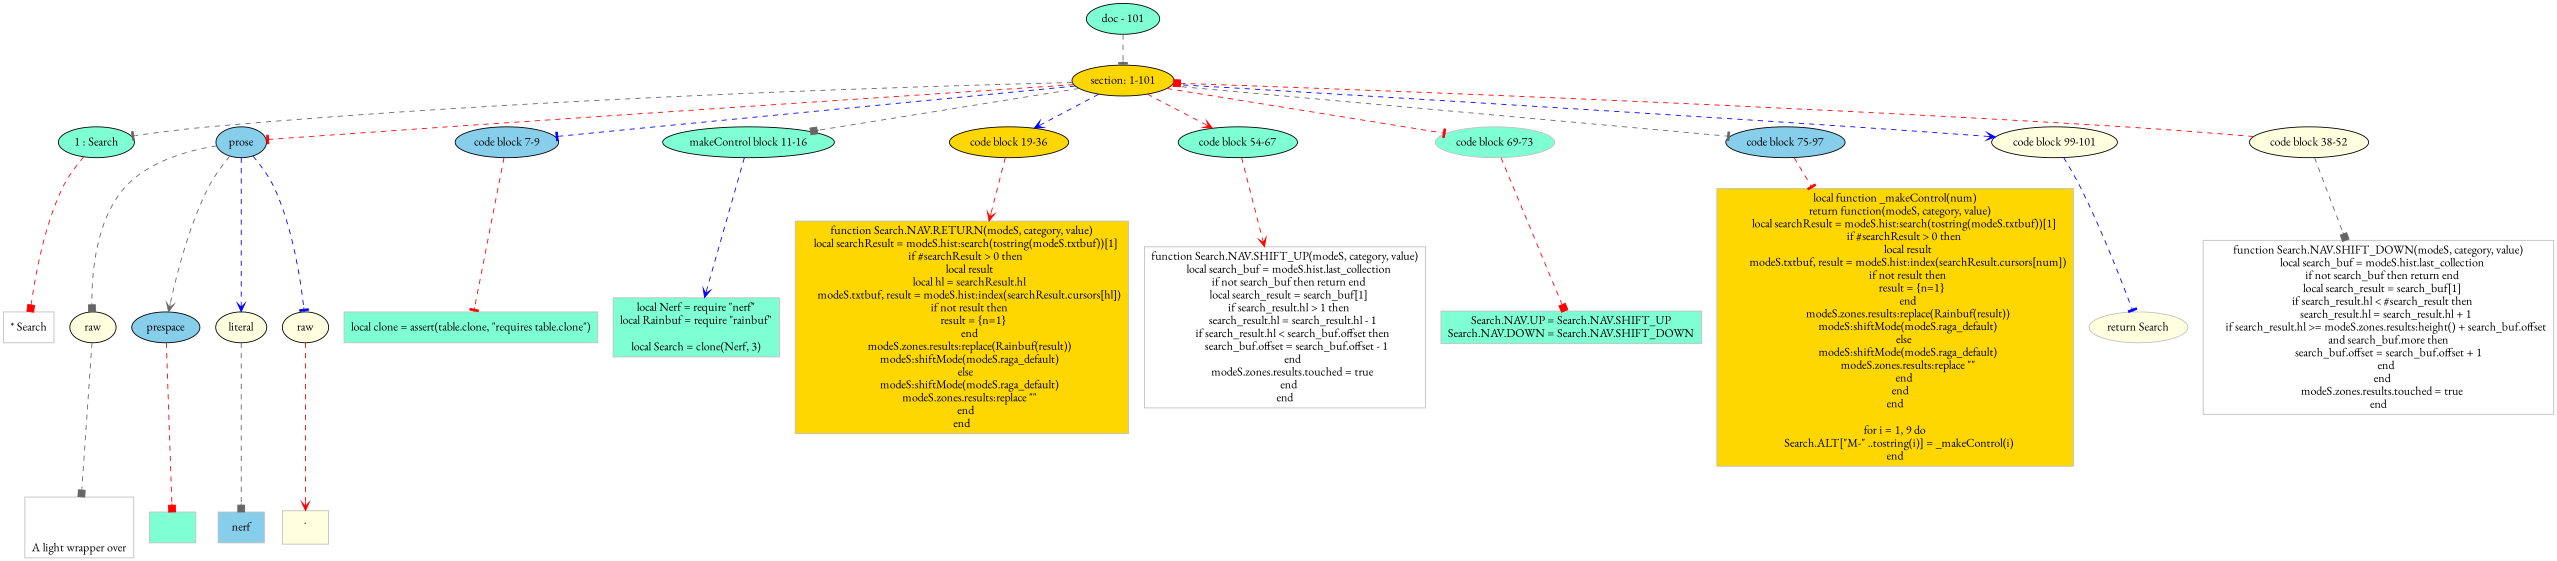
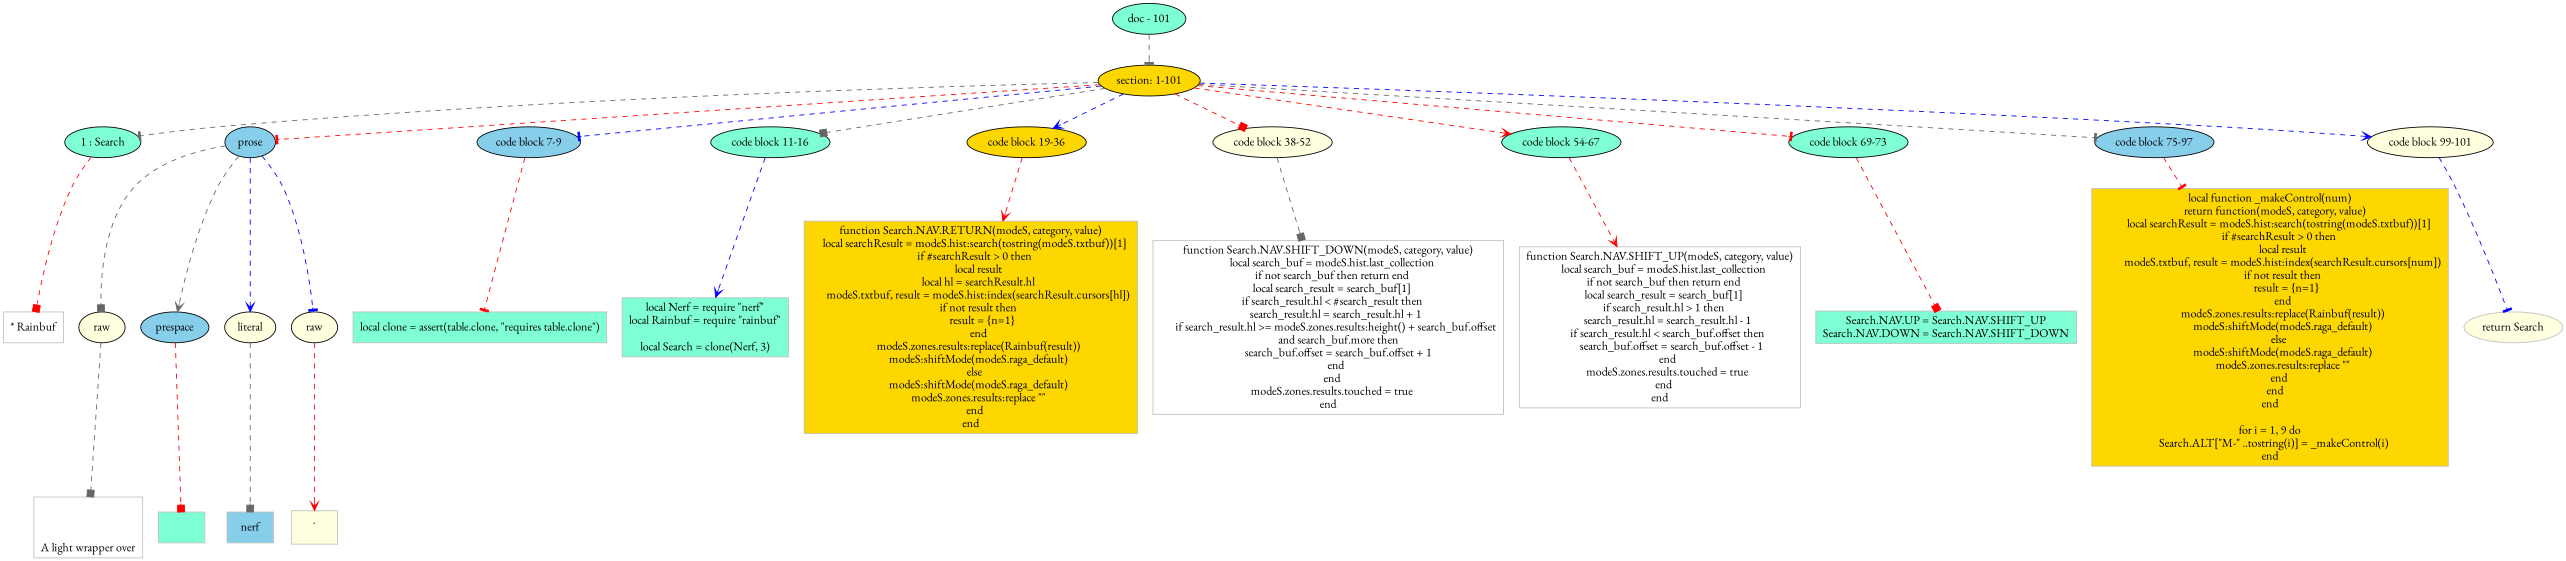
  digraph {
    fontname="EB Garamond"
    node [fillcolor=aquamarine fontname="EB Garamond" style=filled]
    edge [arrowhead=tee color=red fontname="EB Garamond" style=dashed]
    n1 [fillcolor=gold label="section: 1-101"]
    n2 [label="1 : Search"]
    n3 [fillcolor=skyblue label=prose]
    n4 [fillcolor=skyblue label="code block 7-9"]
-   n5 [label="makeControl block 11-16"]
+   n5 [label="code block 11-16"]
    n6 [fillcolor=gold label="code block 19-36"]
    n7 [fillcolor=lightyellow label="code block 38-52"]
    n8 [label="code block 54-67"]
-   n9 [label="code block 69-73" color=Gray]
+   n9 [label="code block 69-73"]
    n10 [fillcolor=skyblue label="code block 75-97"]
    n11 [fillcolor=lightyellow label="code block 99-101"]
    n12 [fillcolor=lightyellow label=raw]
    n13 [fillcolor=skyblue label=prespace]
    n14 [fillcolor=lightyellow label=literal]
    n15 [fillcolor=lightyellow label=raw]
-   n16 [color=Gray fillcolor=white label="* Search" shape=rectangle]
+   n16 [color=Gray fillcolor=white label="* Rainbuf" shape=rectangle]
    n17 [color=Gray label="local clone = assert(table.clone, \"requires table.clone\")" shape=rectangle]
    n18 [color=Gray label="local Nerf = require \"nerf\"\nlocal Rainbuf = require \"rainbuf\"\n\nlocal Search = clone(Nerf, 3)" shape=rectangle]
    n19 [color=Gray fillcolor=gold label="function Search.NAV.RETURN(modeS, category, value)\n   local searchResult = modeS.hist:search(tostring(modeS.txtbuf))[1]\n   if #searchResult > 0 then\n      local result\n      local hl = searchResult.hl\n      modeS.txtbuf, result = modeS.hist:index(searchResult.cursors[hl])\n      if not result then\n         result = {n=1}\n      end\n      modeS.zones.results:replace(Rainbuf(result))\n      modeS:shiftMode(modeS.raga_default)\n   else\n      modeS:shiftMode(modeS.raga_default)\n      modeS.zones.results:replace \"\"\n   end\nend" shape=rectangle]
    n20 [color=Gray fillcolor=white label="function Search.NAV.SHIFT_DOWN(modeS, category, value)\n   local search_buf = modeS.hist.last_collection\n   if not search_buf then return end\n   local search_result = search_buf[1]\n   if search_result.hl < #search_result then\n      search_result.hl = search_result.hl + 1\n      if search_result.hl >= modeS.zones.results:height() + search_buf.offset\n        and search_buf.more then\n        search_buf.offset = search_buf.offset + 1\n      end\n   end\n   modeS.zones.results.touched = true\nend" shape=rectangle]
    n21 [color=Gray fillcolor=white label="function Search.NAV.SHIFT_UP(modeS, category, value)\n   local search_buf = modeS.hist.last_collection\n   if not search_buf then return end\n   local search_result = search_buf[1]\n   if search_result.hl > 1 then\n      search_result.hl = search_result.hl - 1\n      if search_result.hl < search_buf.offset then\n         search_buf.offset = search_buf.offset - 1\n      end\n      modeS.zones.results.touched = true\n   end\nend" shape=rectangle]
    n22 [color=Gray label="Search.NAV.UP = Search.NAV.SHIFT_UP\nSearch.NAV.DOWN = Search.NAV.SHIFT_DOWN\n" shape=rectangle]
    n23 [color=Gray fillcolor=gold label="local function _makeControl(num)\n    return function(modeS, category, value)\n       local searchResult = modeS.hist:search(tostring(modeS.txtbuf))[1]\n       if #searchResult > 0 then\n          local result\n          modeS.txtbuf, result = modeS.hist:index(searchResult.cursors[num])\n          if not result then\n             result = {n=1}\n          end\n          modeS.zones.results:replace(Rainbuf(result))\n          modeS:shiftMode(modeS.raga_default)\n       else\n          modeS:shiftMode(modeS.raga_default)\n          modeS.zones.results:replace \"\"\n       end\n    end\nend\n\nfor i = 1, 9 do\n   Search.ALT[\"M-\" ..tostring(i)] = _makeControl(i)\nend" shape=rectangle]
    n24 [color=Gray fillcolor=lightyellow label="return Search" shape=ellipse]
    n25 [color=Gray fillcolor=white label="\n\n\nA light wrapper over" shape=rectangle]
    n26 [color=Gray label=" " shape=rectangle]
    n27 [color=Gray fillcolor=skyblue label=nerf shape=rectangle]
    n28 [color=Gray fillcolor=lightyellow label=".\n\n" shape=rectangle]
    n29 [label="doc - 101"]
    subgraph sub_1 {
      rank=same
      n1
    }
    subgraph sub_2 {
      rank=same
      n2
      n3
      n4
      n5
      n6
      n7
      n8
      n9
      n10
      n11
    }
    subgraph sub_3 {
      rank=same
      n12
      n13
      n14
      n15
    }
    n1 -> n2 [color=gray40]
    n1 -> n3
    n1 -> n4 [color=blue]
    n1 -> n5 [arrowhead=box color=gray40]
    n1 -> n6 [arrowhead=vee color=blue]
-   n7 -> n1 [arrowhead=box]
+   n1 -> n7 [arrowhead=box]
    n1 -> n8 [arrowhead=vee]
    n1 -> n9
    n1 -> n10 [color=gray40]
    n1 -> n11 [arrowhead=vee color=blue]
    n2 -> n16 [arrowhead=box]
    n3 -> n12 [arrowhead=box color=gray40]
    n3 -> n13 [arrowhead=vee color=gray40]
    n3 -> n14 [arrowhead=vee color=blue]
    n3 -> n15 [color=blue]
    n4 -> n17
    n5 -> n18 [arrowhead=vee color=blue]
    n6 -> n19 [arrowhead=vee]
    n7 -> n20 [arrowhead=box color=gray40]
    n8 -> n21 [arrowhead=vee]
    n9 -> n22 [arrowhead=box]
    n10 -> n23
    n11 -> n24 [color=blue]
    n12 -> n25 [arrowhead=box color=gray40]
    n13 -> n26 [arrowhead=box]
    n14 -> n27 [arrowhead=box color=gray40]
    n15 -> n28 [arrowhead=vee]
    n29 -> n1 [color=gray40]
  }
